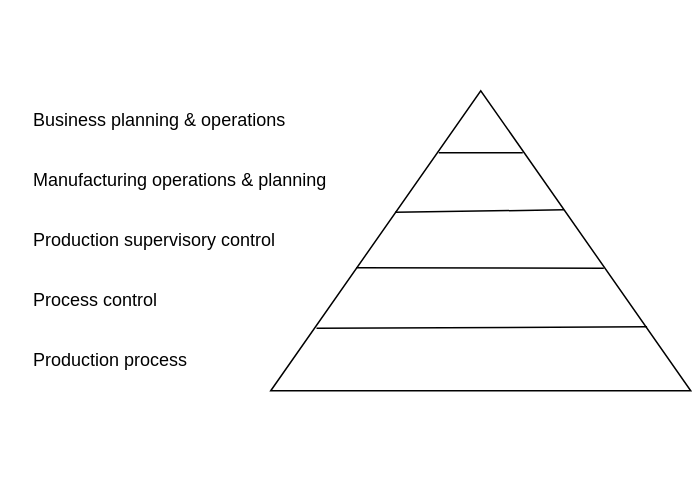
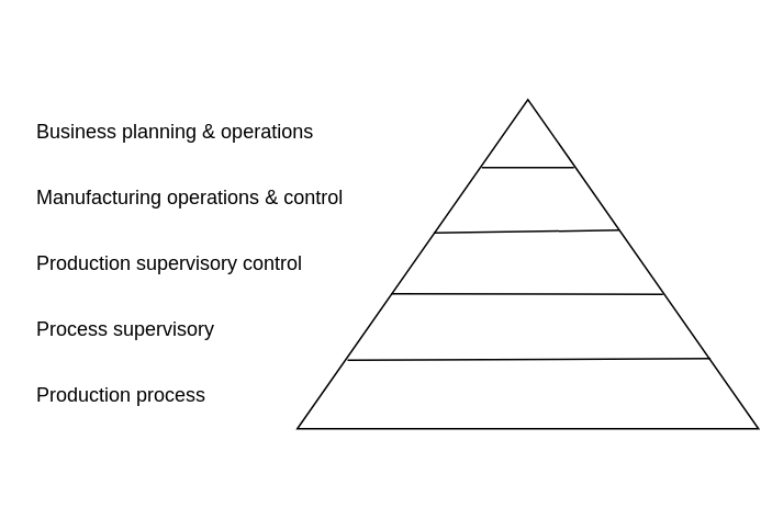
  <mxCell id="0" />
  <mxCell id="1" parent="0" />
  <mxCell id="2" value="" style="triangle;whiteSpace=wrap;html=1;rotation=-90;" vertex="1" parent="1"><mxGeometry x="220" width="200" height="280" as="geometry" y="20" /></mxCell>
  <mxCell id="3" value="" style="endArrow=none;html=1;rounded=0;entryX=0.793;entryY=0.6;entryDx=0;entryDy=0;entryPerimeter=0;exitX=0.793;exitY=0.4;exitDx=0;exitDy=0;exitPerimeter=0;" edge="1" parent="1" source="2" target="2"><mxGeometry width="50" height="50" relative="1" as="geometry"><mxPoint x="295" y="100" as="sourcePoint" /><mxPoint x="370" y="220" as="targetPoint" /></mxGeometry></mxCell>
  <mxCell id="4" value="" style="endArrow=none;html=1;rounded=0;exitX=0.595;exitY=0.296;exitDx=0;exitDy=0;exitPerimeter=0;entryX=0.603;entryY=0.698;entryDx=0;entryDy=0;entryPerimeter=0;" edge="1" parent="1" source="2" target="2"><mxGeometry width="50" height="50" relative="1" as="geometry"><mxPoint x="270" y="140" as="sourcePoint" /><mxPoint x="370" y="140" as="targetPoint" /></mxGeometry></mxCell>
  <mxCell id="5" value="" style="endArrow=none;html=1;rounded=0;entryX=0.408;entryY=0.793;entryDx=0;entryDy=0;entryPerimeter=0;" edge="1" parent="1" target="2"><mxGeometry width="50" height="50" relative="1" as="geometry"><mxPoint x="237" y="178" as="sourcePoint" /><mxPoint x="364.08" y="119.6" as="targetPoint" /></mxGeometry></mxCell>
  <mxCell id="6" value="" style="endArrow=none;html=1;rounded=0;entryX=0.213;entryY=0.896;entryDx=0;entryDy=0;entryPerimeter=0;exitX=0.208;exitY=0.109;exitDx=0;exitDy=0;exitPerimeter=0;" edge="1" parent="1" source="2" target="2"><mxGeometry width="50" height="50" relative="1" as="geometry"><mxPoint x="325" y="130" as="sourcePoint" /><mxPoint x="374.08" y="129.6" as="targetPoint" /></mxGeometry></mxCell>
  <mxCell id="7" value="Business planning &amp;amp; operations" style="text;html=1;strokeColor=none;fillColor=none;align=left;verticalAlign=middle;whiteSpace=wrap;rounded=0;" vertex="1" parent="1"><mxGeometry x="20" y="60" width="240" height="40" as="geometry" /></mxCell>
- <mxCell id="8" value="Manufacturing operations &amp;amp; planning" style="text;html=1;strokeColor=none;fillColor=none;align=left;verticalAlign=middle;whiteSpace=wrap;rounded=0;" vertex="1" parent="1"><mxGeometry x="20" y="100" width="240" height="40" as="geometry" /></mxCell>
+ <mxCell id="8" value="Manufacturing operations &amp;amp; control" style="text;html=1;strokeColor=none;fillColor=none;align=left;verticalAlign=middle;whiteSpace=wrap;rounded=0;" vertex="1" parent="1"><mxGeometry x="20" y="100" width="240" height="40" as="geometry" /></mxCell>
  <mxCell id="9" value="Production supervisory control" style="text;html=1;strokeColor=none;fillColor=none;align=left;verticalAlign=middle;whiteSpace=wrap;rounded=0;" vertex="1" parent="1"><mxGeometry x="20" y="140" width="240" height="40" as="geometry" /></mxCell>
- <mxCell id="10" value="Process control" style="text;html=1;strokeColor=none;fillColor=none;align=left;verticalAlign=middle;whiteSpace=wrap;rounded=0;" vertex="1" parent="1"><mxGeometry x="20" y="180" width="240" height="40" as="geometry" /></mxCell>
+ <mxCell id="10" value="Process supervisory" style="text;html=1;strokeColor=none;fillColor=none;align=left;verticalAlign=middle;whiteSpace=wrap;rounded=0;" vertex="1" parent="1"><mxGeometry x="20" y="180" width="240" height="40" as="geometry" /></mxCell>
  <mxCell id="11" value="Production process" style="text;html=1;strokeColor=none;fillColor=none;align=left;verticalAlign=middle;whiteSpace=wrap;rounded=0;" vertex="1" parent="1"><mxGeometry x="20" y="220" width="240" height="40" as="geometry" /></mxCell>
